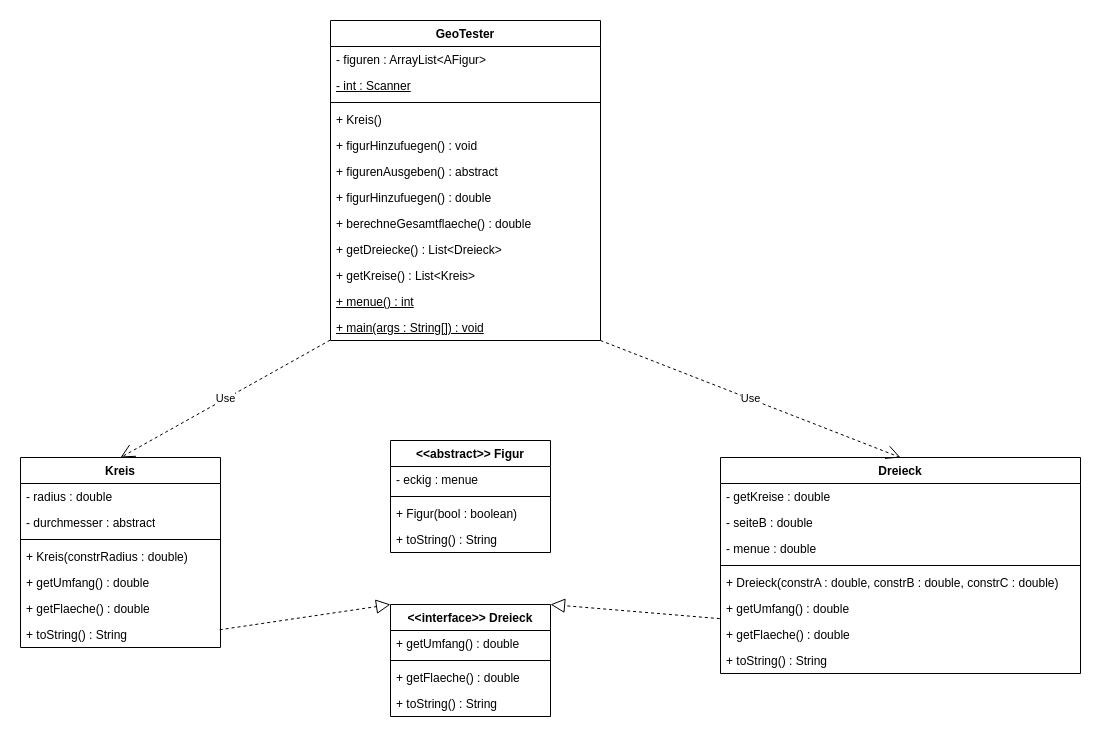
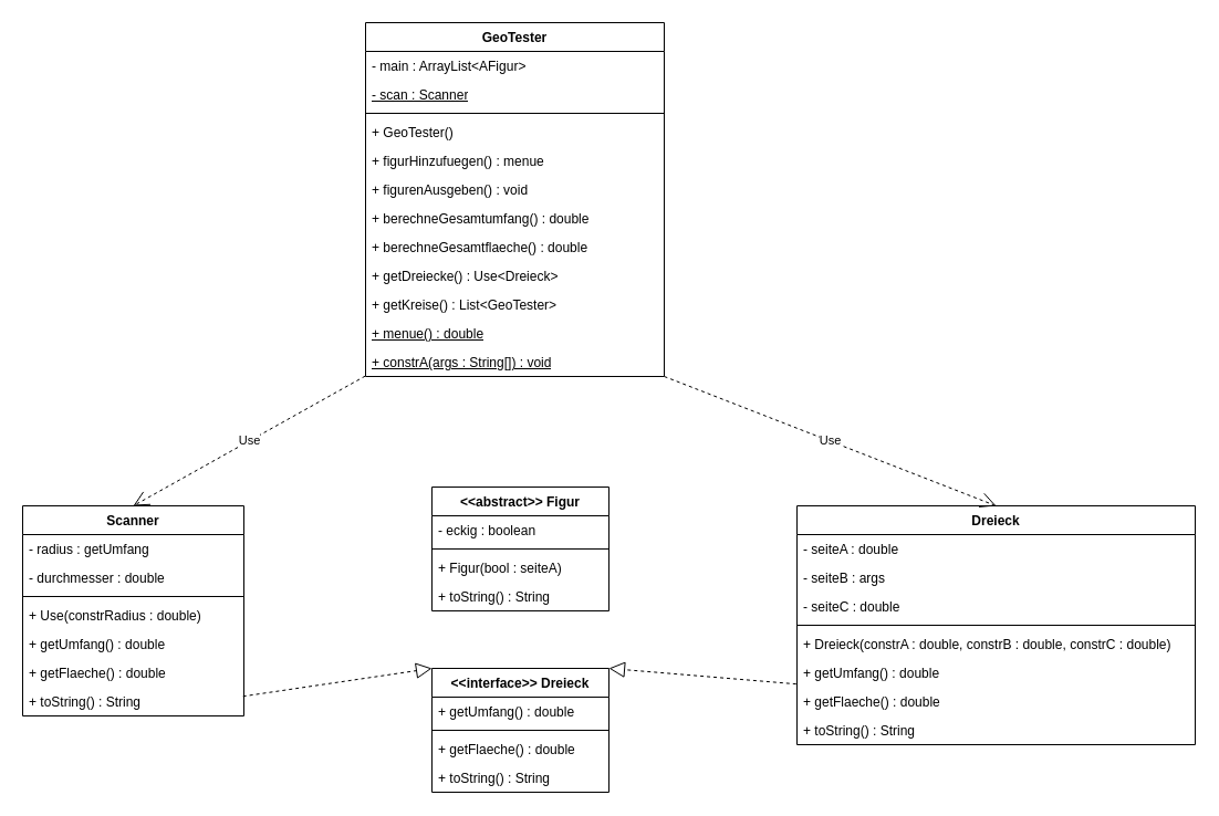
  <mxCell id="0" />
  <mxCell id="1" parent="0" />
- <mxCell id="2" value="Kreis" style="swimlane;fontStyle=1;align=center;verticalAlign=top;childLayout=stackLayout;horizontal=1;startSize=26;horizontalStack=0;resizeParent=1;resizeParentMax=0;resizeLast=0;collapsible=1;marginBottom=0;whiteSpace=wrap;html=1;" vertex="1" parent="1"><mxGeometry x="20" y="457" width="200" height="190" as="geometry" /></mxCell>
- <mxCell id="3" value="- radius : double" style="text;strokeColor=none;fillColor=none;align=left;verticalAlign=top;spacingLeft=4;spacingRight=4;overflow=hidden;rotatable=0;points=[[0,0.5],[1,0.5]];portConstraint=eastwest;whiteSpace=wrap;html=1;" vertex="1" parent="2"><mxGeometry y="26" width="200" height="26" as="geometry" /></mxCell>
- <mxCell id="4" value="- durchmesser : abstract" style="text;strokeColor=none;fillColor=none;align=left;verticalAlign=top;spacingLeft=4;spacingRight=4;overflow=hidden;rotatable=0;points=[[0,0.5],[1,0.5]];portConstraint=eastwest;whiteSpace=wrap;html=1;" vertex="1" parent="2"><mxGeometry y="52" width="200" height="26" as="geometry" /></mxCell>
+ <mxCell id="2" value="Scanner" style="swimlane;fontStyle=1;align=center;verticalAlign=top;childLayout=stackLayout;horizontal=1;startSize=26;horizontalStack=0;resizeParent=1;resizeParentMax=0;resizeLast=0;collapsible=1;marginBottom=0;whiteSpace=wrap;html=1;" vertex="1" parent="1"><mxGeometry x="20" y="457" width="200" height="190" as="geometry" /></mxCell>
+ <mxCell id="3" value="- radius : getUmfang" style="text;strokeColor=none;fillColor=none;align=left;verticalAlign=top;spacingLeft=4;spacingRight=4;overflow=hidden;rotatable=0;points=[[0,0.5],[1,0.5]];portConstraint=eastwest;whiteSpace=wrap;html=1;" vertex="1" parent="2"><mxGeometry y="26" width="200" height="26" as="geometry" /></mxCell>
+ <mxCell id="4" value="- durchmesser : double" style="text;strokeColor=none;fillColor=none;align=left;verticalAlign=top;spacingLeft=4;spacingRight=4;overflow=hidden;rotatable=0;points=[[0,0.5],[1,0.5]];portConstraint=eastwest;whiteSpace=wrap;html=1;" vertex="1" parent="2"><mxGeometry y="52" width="200" height="26" as="geometry" /></mxCell>
  <mxCell id="5" value="" style="line;strokeWidth=1;fillColor=none;align=left;verticalAlign=middle;spacingTop=-1;spacingLeft=3;spacingRight=3;rotatable=0;labelPosition=right;points=[];portConstraint=eastwest;strokeColor=inherit;" vertex="1" parent="2"><mxGeometry y="78" width="200" height="8" as="geometry" /></mxCell>
- <mxCell id="6" value="+ Kreis(constrRadius : double)" style="text;strokeColor=none;fillColor=none;align=left;verticalAlign=top;spacingLeft=4;spacingRight=4;overflow=hidden;rotatable=0;points=[[0,0.5],[1,0.5]];portConstraint=eastwest;whiteSpace=wrap;html=1;" vertex="1" parent="2"><mxGeometry y="86" width="200" height="26" as="geometry" /></mxCell>
+ <mxCell id="6" value="+ Use(constrRadius : double)" style="text;strokeColor=none;fillColor=none;align=left;verticalAlign=top;spacingLeft=4;spacingRight=4;overflow=hidden;rotatable=0;points=[[0,0.5],[1,0.5]];portConstraint=eastwest;whiteSpace=wrap;html=1;" vertex="1" parent="2"><mxGeometry y="86" width="200" height="26" as="geometry" /></mxCell>
  <mxCell id="7" value="+ getUmfang() : double" style="text;strokeColor=none;fillColor=none;align=left;verticalAlign=top;spacingLeft=4;spacingRight=4;overflow=hidden;rotatable=0;points=[[0,0.5],[1,0.5]];portConstraint=eastwest;whiteSpace=wrap;html=1;" vertex="1" parent="2"><mxGeometry y="112" width="200" height="26" as="geometry" /></mxCell>
  <mxCell id="8" value="+ getFlaeche() : double" style="text;strokeColor=none;fillColor=none;align=left;verticalAlign=top;spacingLeft=4;spacingRight=4;overflow=hidden;rotatable=0;points=[[0,0.5],[1,0.5]];portConstraint=eastwest;whiteSpace=wrap;html=1;" vertex="1" parent="2"><mxGeometry y="138" width="200" height="26" as="geometry" /></mxCell>
  <mxCell id="9" value="+ toString() : String" style="text;strokeColor=none;fillColor=none;align=left;verticalAlign=top;spacingLeft=4;spacingRight=4;overflow=hidden;rotatable=0;points=[[0,0.5],[1,0.5]];portConstraint=eastwest;whiteSpace=wrap;html=1;" vertex="1" parent="2"><mxGeometry y="164" width="200" height="26" as="geometry" /></mxCell>
  <mxCell id="10" value="&amp;lt;&amp;lt;interface&amp;gt;&amp;gt; Dreieck" style="swimlane;fontStyle=1;align=center;verticalAlign=top;childLayout=stackLayout;horizontal=1;startSize=26;horizontalStack=0;resizeParent=1;resizeParentMax=0;resizeLast=0;collapsible=1;marginBottom=0;whiteSpace=wrap;html=1;" vertex="1" parent="1"><mxGeometry x="390" y="604" width="160" height="112" as="geometry" /></mxCell>
  <mxCell id="11" value="+ getUmfang() : double" style="text;strokeColor=none;fillColor=none;align=left;verticalAlign=top;spacingLeft=4;spacingRight=4;overflow=hidden;rotatable=0;points=[[0,0.5],[1,0.5]];portConstraint=eastwest;whiteSpace=wrap;html=1;" vertex="1" parent="10"><mxGeometry y="26" width="160" height="26" as="geometry" /></mxCell>
  <mxCell id="12" value="" style="line;strokeWidth=1;fillColor=none;align=left;verticalAlign=middle;spacingTop=-1;spacingLeft=3;spacingRight=3;rotatable=0;labelPosition=right;points=[];portConstraint=eastwest;strokeColor=inherit;" vertex="1" parent="10"><mxGeometry y="52" width="160" height="8" as="geometry" /></mxCell>
  <mxCell id="13" value="+ getFlaeche() : double" style="text;strokeColor=none;fillColor=none;align=left;verticalAlign=top;spacingLeft=4;spacingRight=4;overflow=hidden;rotatable=0;points=[[0,0.5],[1,0.5]];portConstraint=eastwest;whiteSpace=wrap;html=1;" vertex="1" parent="10"><mxGeometry y="60" width="160" height="26" as="geometry" /></mxCell>
  <mxCell id="14" value="+ toString() : String" style="text;strokeColor=none;fillColor=none;align=left;verticalAlign=top;spacingLeft=4;spacingRight=4;overflow=hidden;rotatable=0;points=[[0,0.5],[1,0.5]];portConstraint=eastwest;whiteSpace=wrap;html=1;" vertex="1" parent="10"><mxGeometry y="86" width="160" height="26" as="geometry" /></mxCell>
  <mxCell id="15" value="&amp;lt;&amp;lt;abstract&amp;gt;&amp;gt; Figur" style="swimlane;fontStyle=1;align=center;verticalAlign=top;childLayout=stackLayout;horizontal=1;startSize=26;horizontalStack=0;resizeParent=1;resizeParentMax=0;resizeLast=0;collapsible=1;marginBottom=0;whiteSpace=wrap;html=1;" vertex="1" parent="1"><mxGeometry x="390" y="440" width="160" height="112" as="geometry" /></mxCell>
- <mxCell id="16" value="- eckig : menue" style="text;strokeColor=none;fillColor=none;align=left;verticalAlign=top;spacingLeft=4;spacingRight=4;overflow=hidden;rotatable=0;points=[[0,0.5],[1,0.5]];portConstraint=eastwest;whiteSpace=wrap;html=1;" vertex="1" parent="15"><mxGeometry y="26" width="160" height="26" as="geometry" /></mxCell>
+ <mxCell id="16" value="- eckig : boolean" style="text;strokeColor=none;fillColor=none;align=left;verticalAlign=top;spacingLeft=4;spacingRight=4;overflow=hidden;rotatable=0;points=[[0,0.5],[1,0.5]];portConstraint=eastwest;whiteSpace=wrap;html=1;" vertex="1" parent="15"><mxGeometry y="26" width="160" height="26" as="geometry" /></mxCell>
  <mxCell id="17" value="" style="line;strokeWidth=1;fillColor=none;align=left;verticalAlign=middle;spacingTop=-1;spacingLeft=3;spacingRight=3;rotatable=0;labelPosition=right;points=[];portConstraint=eastwest;strokeColor=inherit;" vertex="1" parent="15"><mxGeometry y="52" width="160" height="8" as="geometry" /></mxCell>
- <mxCell id="18" value="+ Figur(bool : boolean)" style="text;strokeColor=none;fillColor=none;align=left;verticalAlign=top;spacingLeft=4;spacingRight=4;overflow=hidden;rotatable=0;points=[[0,0.5],[1,0.5]];portConstraint=eastwest;whiteSpace=wrap;html=1;" vertex="1" parent="15"><mxGeometry y="60" width="160" height="26" as="geometry" /></mxCell>
+ <mxCell id="18" value="+ Figur(bool : seiteA)" style="text;strokeColor=none;fillColor=none;align=left;verticalAlign=top;spacingLeft=4;spacingRight=4;overflow=hidden;rotatable=0;points=[[0,0.5],[1,0.5]];portConstraint=eastwest;whiteSpace=wrap;html=1;" vertex="1" parent="15"><mxGeometry y="60" width="160" height="26" as="geometry" /></mxCell>
  <mxCell id="19" value="+ toString() : String" style="text;strokeColor=none;fillColor=none;align=left;verticalAlign=top;spacingLeft=4;spacingRight=4;overflow=hidden;rotatable=0;points=[[0,0.5],[1,0.5]];portConstraint=eastwest;whiteSpace=wrap;html=1;" vertex="1" parent="15"><mxGeometry y="86" width="160" height="26" as="geometry" /></mxCell>
  <mxCell id="20" value="Dreieck" style="swimlane;fontStyle=1;align=center;verticalAlign=top;childLayout=stackLayout;horizontal=1;startSize=26;horizontalStack=0;resizeParent=1;resizeParentMax=0;resizeLast=0;collapsible=1;marginBottom=0;whiteSpace=wrap;html=1;" vertex="1" parent="1"><mxGeometry x="720" y="457" width="360" height="216" as="geometry" /></mxCell>
- <mxCell id="21" value="- getKreise : double" style="text;strokeColor=none;fillColor=none;align=left;verticalAlign=top;spacingLeft=4;spacingRight=4;overflow=hidden;rotatable=0;points=[[0,0.5],[1,0.5]];portConstraint=eastwest;whiteSpace=wrap;html=1;" vertex="1" parent="20"><mxGeometry y="26" width="360" height="26" as="geometry" /></mxCell>
- <mxCell id="22" value="- seiteB : double" style="text;strokeColor=none;fillColor=none;align=left;verticalAlign=top;spacingLeft=4;spacingRight=4;overflow=hidden;rotatable=0;points=[[0,0.5],[1,0.5]];portConstraint=eastwest;whiteSpace=wrap;html=1;" vertex="1" parent="20"><mxGeometry y="52" width="360" height="26" as="geometry" /></mxCell>
- <mxCell id="23" value="- menue : double" style="text;strokeColor=none;fillColor=none;align=left;verticalAlign=top;spacingLeft=4;spacingRight=4;overflow=hidden;rotatable=0;points=[[0,0.5],[1,0.5]];portConstraint=eastwest;whiteSpace=wrap;html=1;" vertex="1" parent="20"><mxGeometry y="78" width="360" height="26" as="geometry" /></mxCell>
+ <mxCell id="21" value="- seiteA : double" style="text;strokeColor=none;fillColor=none;align=left;verticalAlign=top;spacingLeft=4;spacingRight=4;overflow=hidden;rotatable=0;points=[[0,0.5],[1,0.5]];portConstraint=eastwest;whiteSpace=wrap;html=1;" vertex="1" parent="20"><mxGeometry y="26" width="360" height="26" as="geometry" /></mxCell>
+ <mxCell id="22" value="- seiteB : args" style="text;strokeColor=none;fillColor=none;align=left;verticalAlign=top;spacingLeft=4;spacingRight=4;overflow=hidden;rotatable=0;points=[[0,0.5],[1,0.5]];portConstraint=eastwest;whiteSpace=wrap;html=1;" vertex="1" parent="20"><mxGeometry y="52" width="360" height="26" as="geometry" /></mxCell>
+ <mxCell id="23" value="- seiteC : double" style="text;strokeColor=none;fillColor=none;align=left;verticalAlign=top;spacingLeft=4;spacingRight=4;overflow=hidden;rotatable=0;points=[[0,0.5],[1,0.5]];portConstraint=eastwest;whiteSpace=wrap;html=1;" vertex="1" parent="20"><mxGeometry y="78" width="360" height="26" as="geometry" /></mxCell>
  <mxCell id="24" value="" style="line;strokeWidth=1;fillColor=none;align=left;verticalAlign=middle;spacingTop=-1;spacingLeft=3;spacingRight=3;rotatable=0;labelPosition=right;points=[];portConstraint=eastwest;strokeColor=inherit;" vertex="1" parent="20"><mxGeometry y="104" width="360" height="8" as="geometry" /></mxCell>
  <mxCell id="25" value="+ Dreieck(constrA : double, constrB : double, constrC : double)" style="text;strokeColor=none;fillColor=none;align=left;verticalAlign=top;spacingLeft=4;spacingRight=4;overflow=hidden;rotatable=0;points=[[0,0.5],[1,0.5]];portConstraint=eastwest;whiteSpace=wrap;html=1;" vertex="1" parent="20"><mxGeometry y="112" width="360" height="26" as="geometry" /></mxCell>
  <mxCell id="26" value="+ getUmfang() : double" style="text;strokeColor=none;fillColor=none;align=left;verticalAlign=top;spacingLeft=4;spacingRight=4;overflow=hidden;rotatable=0;points=[[0,0.5],[1,0.5]];portConstraint=eastwest;whiteSpace=wrap;html=1;" vertex="1" parent="20"><mxGeometry y="138" width="360" height="26" as="geometry" /></mxCell>
  <mxCell id="27" value="+ getFlaeche() : double" style="text;strokeColor=none;fillColor=none;align=left;verticalAlign=top;spacingLeft=4;spacingRight=4;overflow=hidden;rotatable=0;points=[[0,0.5],[1,0.5]];portConstraint=eastwest;whiteSpace=wrap;html=1;" vertex="1" parent="20"><mxGeometry y="164" width="360" height="26" as="geometry" /></mxCell>
  <mxCell id="28" value="+ toString() : String" style="text;strokeColor=none;fillColor=none;align=left;verticalAlign=top;spacingLeft=4;spacingRight=4;overflow=hidden;rotatable=0;points=[[0,0.5],[1,0.5]];portConstraint=eastwest;whiteSpace=wrap;html=1;" vertex="1" parent="20"><mxGeometry y="190" width="360" height="26" as="geometry" /></mxCell>
  <mxCell id="29" value="" style="endArrow=block;dashed=1;endFill=0;endSize=12;html=1;rounded=0;entryX=0;entryY=0;entryDx=0;entryDy=0;exitX=0.996;exitY=1.318;exitDx=0;exitDy=0;exitPerimeter=0;" edge="1" parent="1" source="8" target="10"><mxGeometry width="160" relative="1" as="geometry"><mxPoint x="680" y="689" as="sourcePoint" /><mxPoint x="840" y="689" as="targetPoint" /></mxGeometry></mxCell>
  <mxCell id="30" value="" style="endArrow=block;dashed=1;endFill=0;endSize=12;html=1;rounded=0;entryX=1;entryY=0;entryDx=0;entryDy=0;exitX=-0.002;exitY=-0.11;exitDx=0;exitDy=0;exitPerimeter=0;" edge="1" parent="1" source="27" target="10"><mxGeometry width="160" relative="1" as="geometry"><mxPoint x="756.957" y="660" as="sourcePoint" /><mxPoint x="620" y="680" as="targetPoint" /></mxGeometry></mxCell>
  <mxCell id="31" value="GeoTester" style="swimlane;fontStyle=1;align=center;verticalAlign=top;childLayout=stackLayout;horizontal=1;startSize=26;horizontalStack=0;resizeParent=1;resizeParentMax=0;resizeLast=0;collapsible=1;marginBottom=0;whiteSpace=wrap;html=1;" vertex="1" parent="1"><mxGeometry x="330" y="20" width="270" height="320" as="geometry" /></mxCell>
- <mxCell id="32" value="- figuren : ArrayList&amp;lt;AFigur&amp;gt;" style="text;strokeColor=none;fillColor=none;align=left;verticalAlign=top;spacingLeft=4;spacingRight=4;overflow=hidden;rotatable=0;points=[[0,0.5],[1,0.5]];portConstraint=eastwest;whiteSpace=wrap;html=1;" vertex="1" parent="31"><mxGeometry y="26" width="270" height="26" as="geometry" /></mxCell>
- <mxCell id="33" value="&lt;u&gt;- int : Scanner&lt;/u&gt;" style="text;strokeColor=none;fillColor=none;align=left;verticalAlign=top;spacingLeft=4;spacingRight=4;overflow=hidden;rotatable=0;points=[[0,0.5],[1,0.5]];portConstraint=eastwest;whiteSpace=wrap;html=1;" vertex="1" parent="31"><mxGeometry y="52" width="270" height="26" as="geometry" /></mxCell>
+ <mxCell id="32" value="- main : ArrayList&amp;lt;AFigur&amp;gt;" style="text;strokeColor=none;fillColor=none;align=left;verticalAlign=top;spacingLeft=4;spacingRight=4;overflow=hidden;rotatable=0;points=[[0,0.5],[1,0.5]];portConstraint=eastwest;whiteSpace=wrap;html=1;" vertex="1" parent="31"><mxGeometry y="26" width="270" height="26" as="geometry" /></mxCell>
+ <mxCell id="33" value="&lt;u&gt;- scan : Scanner&lt;/u&gt;" style="text;strokeColor=none;fillColor=none;align=left;verticalAlign=top;spacingLeft=4;spacingRight=4;overflow=hidden;rotatable=0;points=[[0,0.5],[1,0.5]];portConstraint=eastwest;whiteSpace=wrap;html=1;" vertex="1" parent="31"><mxGeometry y="52" width="270" height="26" as="geometry" /></mxCell>
  <mxCell id="34" value="" style="line;strokeWidth=1;fillColor=none;align=left;verticalAlign=middle;spacingTop=-1;spacingLeft=3;spacingRight=3;rotatable=0;labelPosition=right;points=[];portConstraint=eastwest;strokeColor=inherit;" vertex="1" parent="31"><mxGeometry y="78" width="270" height="8" as="geometry" /></mxCell>
- <mxCell id="35" value="+ Kreis()" style="text;strokeColor=none;fillColor=none;align=left;verticalAlign=top;spacingLeft=4;spacingRight=4;overflow=hidden;rotatable=0;points=[[0,0.5],[1,0.5]];portConstraint=eastwest;whiteSpace=wrap;html=1;" vertex="1" parent="31"><mxGeometry y="86" width="270" height="26" as="geometry" /></mxCell>
- <mxCell id="36" value="+ figurHinzufuegen() : void" style="text;strokeColor=none;fillColor=none;align=left;verticalAlign=top;spacingLeft=4;spacingRight=4;overflow=hidden;rotatable=0;points=[[0,0.5],[1,0.5]];portConstraint=eastwest;whiteSpace=wrap;html=1;" vertex="1" parent="31"><mxGeometry y="112" width="270" height="26" as="geometry" /></mxCell>
- <mxCell id="37" value="+ figurenAusgeben() : abstract" style="text;strokeColor=none;fillColor=none;align=left;verticalAlign=top;spacingLeft=4;spacingRight=4;overflow=hidden;rotatable=0;points=[[0,0.5],[1,0.5]];portConstraint=eastwest;whiteSpace=wrap;html=1;" vertex="1" parent="31"><mxGeometry y="138" width="270" height="26" as="geometry" /></mxCell>
- <mxCell id="38" value="+ figurHinzufuegen() : double" style="text;strokeColor=none;fillColor=none;align=left;verticalAlign=top;spacingLeft=4;spacingRight=4;overflow=hidden;rotatable=0;points=[[0,0.5],[1,0.5]];portConstraint=eastwest;whiteSpace=wrap;html=1;" vertex="1" parent="31"><mxGeometry y="164" width="270" height="26" as="geometry" /></mxCell>
+ <mxCell id="35" value="+ GeoTester()" style="text;strokeColor=none;fillColor=none;align=left;verticalAlign=top;spacingLeft=4;spacingRight=4;overflow=hidden;rotatable=0;points=[[0,0.5],[1,0.5]];portConstraint=eastwest;whiteSpace=wrap;html=1;" vertex="1" parent="31"><mxGeometry y="86" width="270" height="26" as="geometry" /></mxCell>
+ <mxCell id="36" value="+ figurHinzufuegen() : menue" style="text;strokeColor=none;fillColor=none;align=left;verticalAlign=top;spacingLeft=4;spacingRight=4;overflow=hidden;rotatable=0;points=[[0,0.5],[1,0.5]];portConstraint=eastwest;whiteSpace=wrap;html=1;" vertex="1" parent="31"><mxGeometry y="112" width="270" height="26" as="geometry" /></mxCell>
+ <mxCell id="37" value="+ figurenAusgeben() : void" style="text;strokeColor=none;fillColor=none;align=left;verticalAlign=top;spacingLeft=4;spacingRight=4;overflow=hidden;rotatable=0;points=[[0,0.5],[1,0.5]];portConstraint=eastwest;whiteSpace=wrap;html=1;" vertex="1" parent="31"><mxGeometry y="138" width="270" height="26" as="geometry" /></mxCell>
+ <mxCell id="38" value="+ berechneGesamtumfang() : double" style="text;strokeColor=none;fillColor=none;align=left;verticalAlign=top;spacingLeft=4;spacingRight=4;overflow=hidden;rotatable=0;points=[[0,0.5],[1,0.5]];portConstraint=eastwest;whiteSpace=wrap;html=1;" vertex="1" parent="31"><mxGeometry y="164" width="270" height="26" as="geometry" /></mxCell>
  <mxCell id="39" value="+ berechneGesamtflaeche() : double" style="text;strokeColor=none;fillColor=none;align=left;verticalAlign=top;spacingLeft=4;spacingRight=4;overflow=hidden;rotatable=0;points=[[0,0.5],[1,0.5]];portConstraint=eastwest;whiteSpace=wrap;html=1;" vertex="1" parent="31"><mxGeometry y="190" width="270" height="26" as="geometry" /></mxCell>
- <mxCell id="40" value="+ getDreiecke() : List&amp;lt;Dreieck&amp;gt;" style="text;strokeColor=none;fillColor=none;align=left;verticalAlign=top;spacingLeft=4;spacingRight=4;overflow=hidden;rotatable=0;points=[[0,0.5],[1,0.5]];portConstraint=eastwest;whiteSpace=wrap;html=1;" vertex="1" parent="31"><mxGeometry y="216" width="270" height="26" as="geometry" /></mxCell>
- <mxCell id="41" value="+ getKreise() : List&amp;lt;Kreis&amp;gt;" style="text;strokeColor=none;fillColor=none;align=left;verticalAlign=top;spacingLeft=4;spacingRight=4;overflow=hidden;rotatable=0;points=[[0,0.5],[1,0.5]];portConstraint=eastwest;whiteSpace=wrap;html=1;" vertex="1" parent="31"><mxGeometry y="242" width="270" height="26" as="geometry" /></mxCell>
- <mxCell id="42" value="&lt;u&gt;+ menue() : int&lt;/u&gt;" style="text;strokeColor=none;fillColor=none;align=left;verticalAlign=top;spacingLeft=4;spacingRight=4;overflow=hidden;rotatable=0;points=[[0,0.5],[1,0.5]];portConstraint=eastwest;whiteSpace=wrap;html=1;" vertex="1" parent="31"><mxGeometry y="268" width="270" height="26" as="geometry" /></mxCell>
- <mxCell id="43" value="&lt;u&gt;+ main(args : String[]) : void&lt;/u&gt;" style="text;strokeColor=none;fillColor=none;align=left;verticalAlign=top;spacingLeft=4;spacingRight=4;overflow=hidden;rotatable=0;points=[[0,0.5],[1,0.5]];portConstraint=eastwest;whiteSpace=wrap;html=1;" vertex="1" parent="31"><mxGeometry y="294" width="270" height="26" as="geometry" /></mxCell>
+ <mxCell id="40" value="+ getDreiecke() : Use&amp;lt;Dreieck&amp;gt;" style="text;strokeColor=none;fillColor=none;align=left;verticalAlign=top;spacingLeft=4;spacingRight=4;overflow=hidden;rotatable=0;points=[[0,0.5],[1,0.5]];portConstraint=eastwest;whiteSpace=wrap;html=1;" vertex="1" parent="31"><mxGeometry y="216" width="270" height="26" as="geometry" /></mxCell>
+ <mxCell id="41" value="+ getKreise() : List&amp;lt;GeoTester&amp;gt;" style="text;strokeColor=none;fillColor=none;align=left;verticalAlign=top;spacingLeft=4;spacingRight=4;overflow=hidden;rotatable=0;points=[[0,0.5],[1,0.5]];portConstraint=eastwest;whiteSpace=wrap;html=1;" vertex="1" parent="31"><mxGeometry y="242" width="270" height="26" as="geometry" /></mxCell>
+ <mxCell id="42" value="&lt;u&gt;+ menue() : double&lt;/u&gt;" style="text;strokeColor=none;fillColor=none;align=left;verticalAlign=top;spacingLeft=4;spacingRight=4;overflow=hidden;rotatable=0;points=[[0,0.5],[1,0.5]];portConstraint=eastwest;whiteSpace=wrap;html=1;" vertex="1" parent="31"><mxGeometry y="268" width="270" height="26" as="geometry" /></mxCell>
+ <mxCell id="43" value="&lt;u&gt;+ constrA(args : String[]) : void&lt;/u&gt;" style="text;strokeColor=none;fillColor=none;align=left;verticalAlign=top;spacingLeft=4;spacingRight=4;overflow=hidden;rotatable=0;points=[[0,0.5],[1,0.5]];portConstraint=eastwest;whiteSpace=wrap;html=1;" vertex="1" parent="31"><mxGeometry y="294" width="270" height="26" as="geometry" /></mxCell>
  <mxCell id="44" value="Use" style="endArrow=open;endSize=12;dashed=1;html=1;rounded=0;exitX=-0.001;exitY=0.984;exitDx=0;exitDy=0;exitPerimeter=0;entryX=0.5;entryY=0;entryDx=0;entryDy=0;" edge="1" parent="1" source="43" target="2"><mxGeometry width="160" relative="1" as="geometry"><mxPoint x="320" y="330" as="sourcePoint" /><mxPoint x="480" y="330" as="targetPoint" /></mxGeometry></mxCell>
  <mxCell id="45" value="Use" style="endArrow=open;endSize=12;dashed=1;html=1;rounded=0;entryX=0.5;entryY=0;entryDx=0;entryDy=0;" edge="1" parent="1" target="20"><mxGeometry width="160" relative="1" as="geometry"><mxPoint x="600" y="340" as="sourcePoint" /><mxPoint x="740" y="340" as="targetPoint" /></mxGeometry></mxCell>
